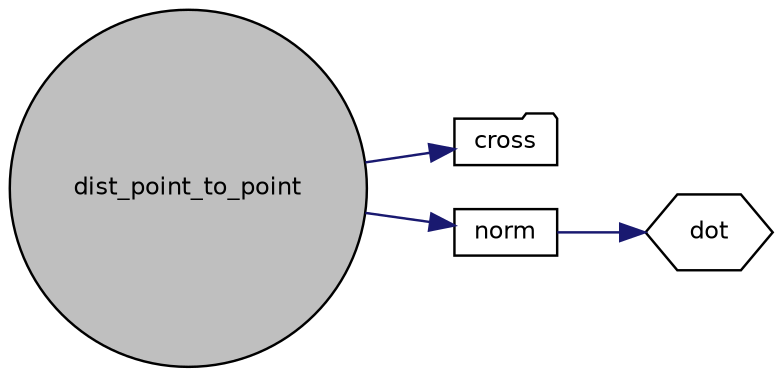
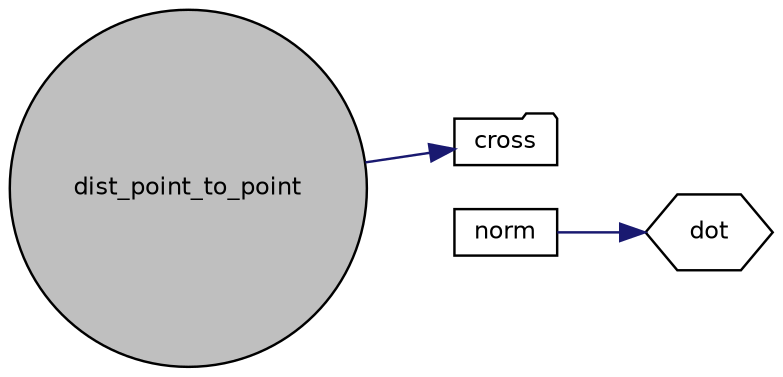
  digraph {
    rankdir=LR
    node [color=black fillcolor=white fontname=Helvetica fontsize=10 style=filled]
    edge [color=midnightblue fontname=Helvetica fontsize=10 labelfontname=Helvetica labelfontsize=10 style=solid]
    n1 [fillcolor=grey75 fontcolor=black height=0.2 label=dist_point_to_point shape=circle width=0.4]
    n2 [height=0.2 label=cross shape=folder width=0.4]
    n3 [height=0.2 label=norm shape=box width=0.4]
    n4 [height=0.2 label=dot shape=hexagon width=0.4]
    n1 -> n2
-   n1 -> n3
    n3 -> n4
  }
